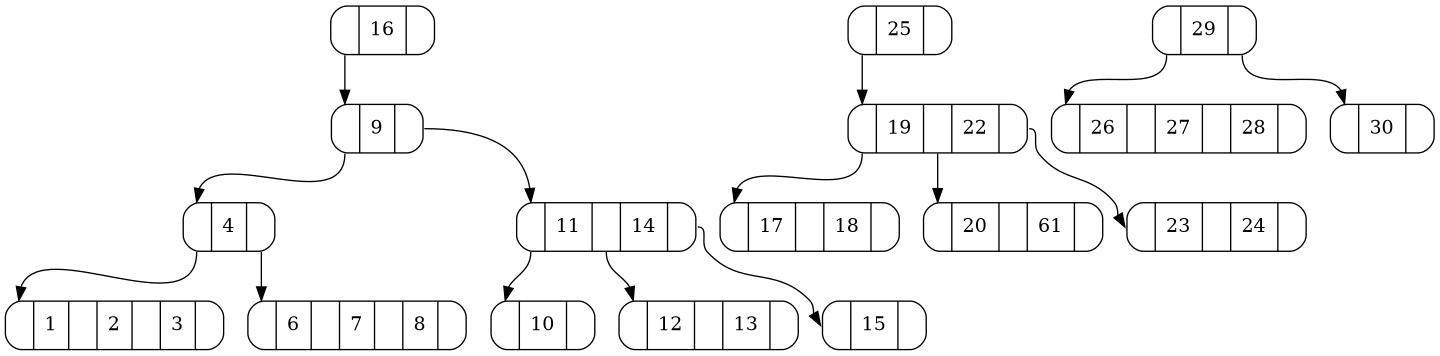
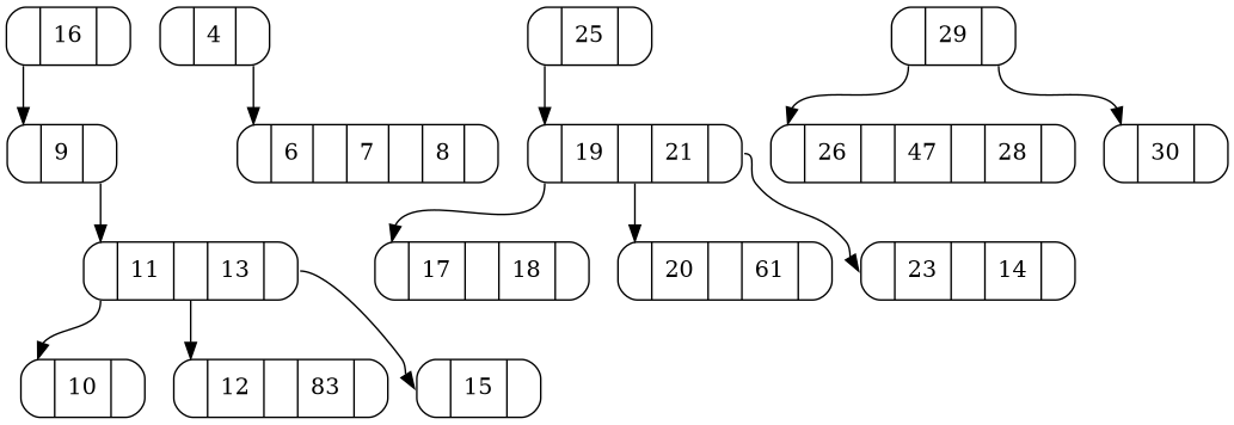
  digraph {
    node [shape=Mrecord]
    edge [headport=f0 tailport=f0]
    n1 [label=" <f0> |<f-1> 16 | <f1> "]
    n2 [label=" <f0> |<f-1> 9 | <f1> "]
    n3 [label=" <f0> |<f-1> 4 | <f1> "]
-   n4 [label=" <f0> |<f-1> 11 | <f1>  | <f-2> 14 | <f2> "]
+   n4 [label=" <f0> |<f-1> 11 | <f1>  | <f-2> 13 | <f2> "]
    n5 [label=" <f0> |<f-1> 25 | <f1> "]
-   n6 [label=" <f0> |<f-1> 19 | <f1>  | <f-2> 22 | <f2> "]
-   n7 [label=" <f0> |<f-1> 1 | <f1>  | <f-2> 2 | <f2>  | <f-3> 3 | <f3> "]
+   n6 [label=" <f0> |<f-1> 19 | <f1>  | <f-2> 21 | <f2> "]
    n8 [label=" <f0> |<f-1> 6 | <f1>  | <f-2> 7 | <f2>  | <f-3> 8 | <f3> "]
    n9 [label=" <f0> |<f-1> 10 | <f1> "]
-   n10 [label=" <f0> |<f-1> 12 | <f1>  | <f-2> 13 | <f2> "]
+   n10 [label=" <f0> |<f-1> 12 | <f1>  | <f-2> 83 | <f2> "]
    n11 [label=" <f0> |<f-1> 15 | <f1> "]
    n12 [label=" <f0> |<f-1> 17 | <f1>  | <f-2> 18 | <f2> "]
    n13 [label=" <f0> |<f-1> 20 | <f1>  | <f-2> 61 | <f2> "]
-   n14 [label=" <f0> |<f-1> 23 | <f1>  | <f-2> 24 | <f2> "]
+   n14 [label=" <f0> |<f-1> 23 | <f1>  | <f-2> 14 | <f2> "]
    n15 [label=" <f0> |<f-1> 29 | <f1> "]
-   n16 [label=" <f0> |<f-1> 26 | <f1>  | <f-2> 27 | <f2>  | <f-3> 28 | <f3> "]
+   n16 [label=" <f0> |<f-1> 26 | <f1>  | <f-2> 47 | <f2>  | <f-3> 28 | <f3> "]
    n17 [label=" <f0> |<f-1> 30 | <f1> "]
    n1 -> n2
-   n2 -> n3
    n2 -> n4 [tailport=f1]
-   n3 -> n7
    n3 -> n8 [tailport=f1]
    n4 -> n9
    n4 -> n10 [tailport=f1]
    n4 -> n11 [tailport=f2]
    n5 -> n6
    n6 -> n12
    n6 -> n13 [tailport=f1]
    n6 -> n14 [tailport=f2]
    n15 -> n16
    n15 -> n17 [tailport=f1]
  }
